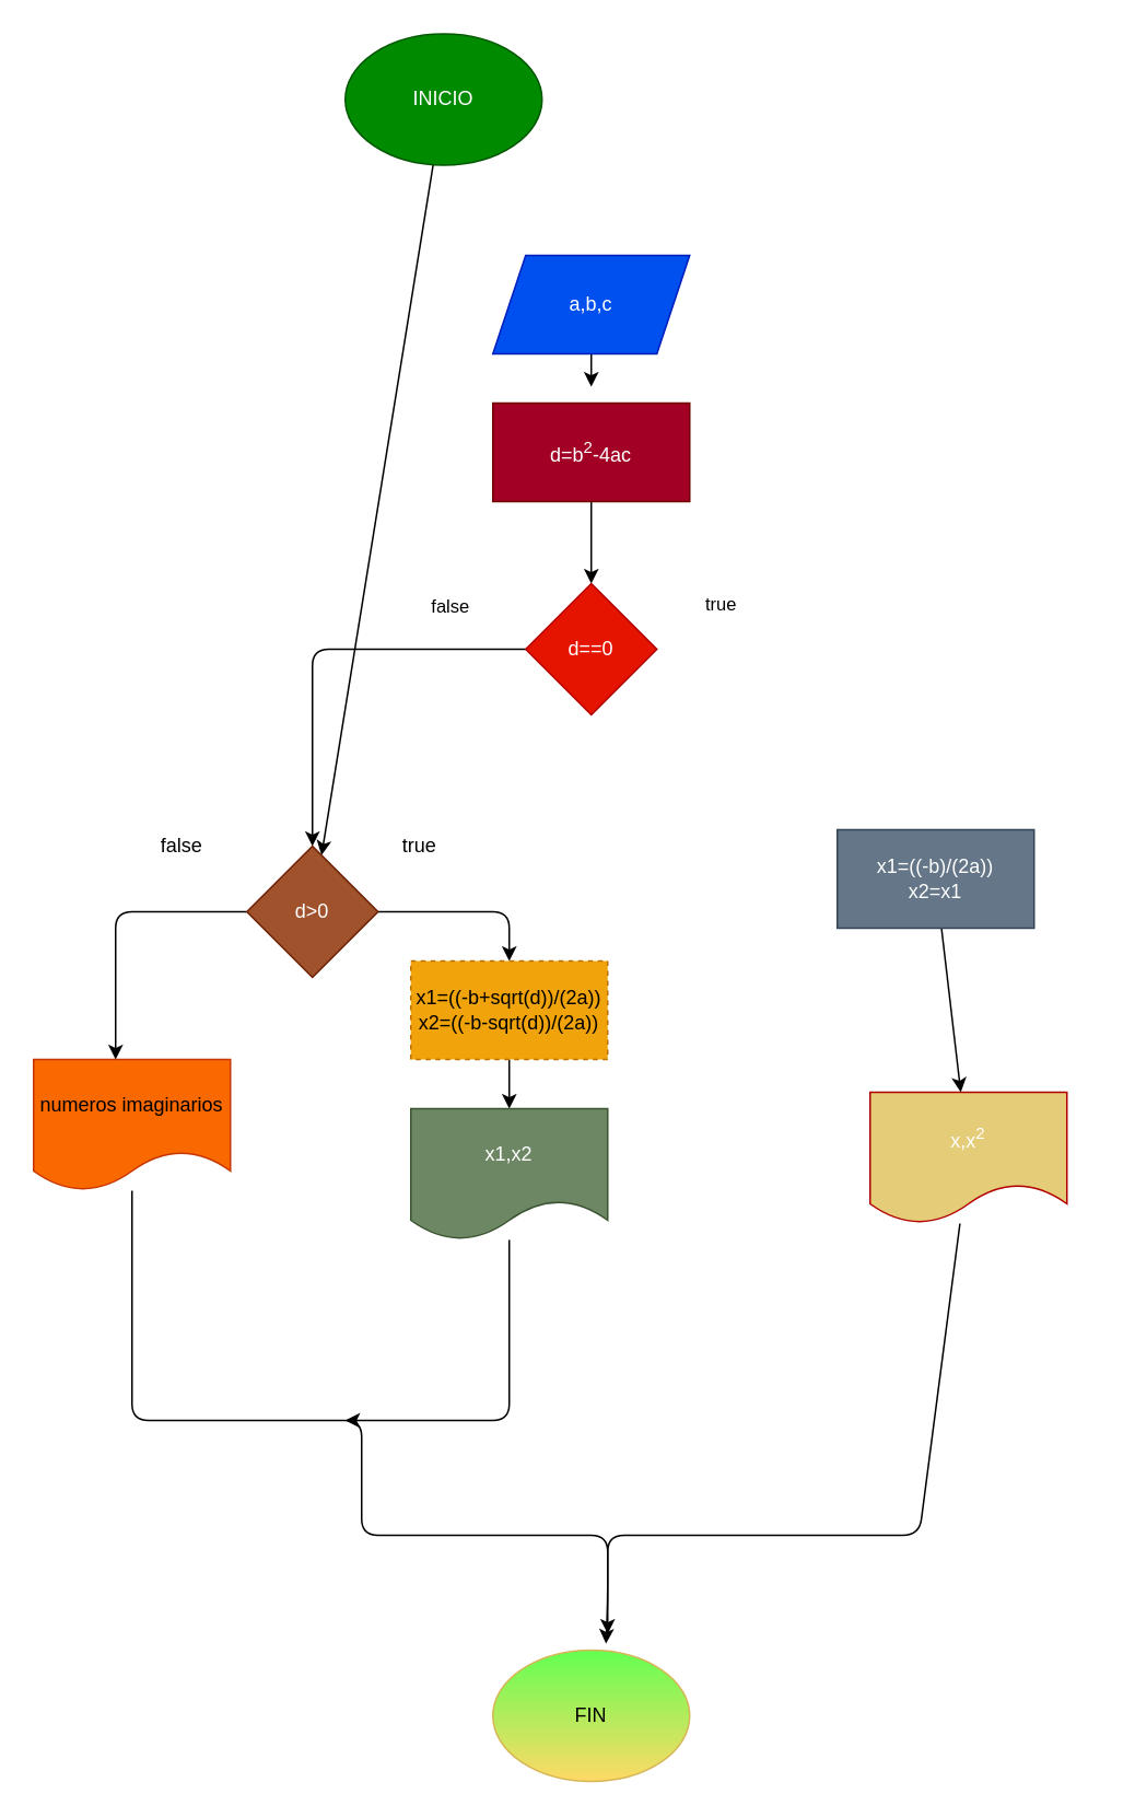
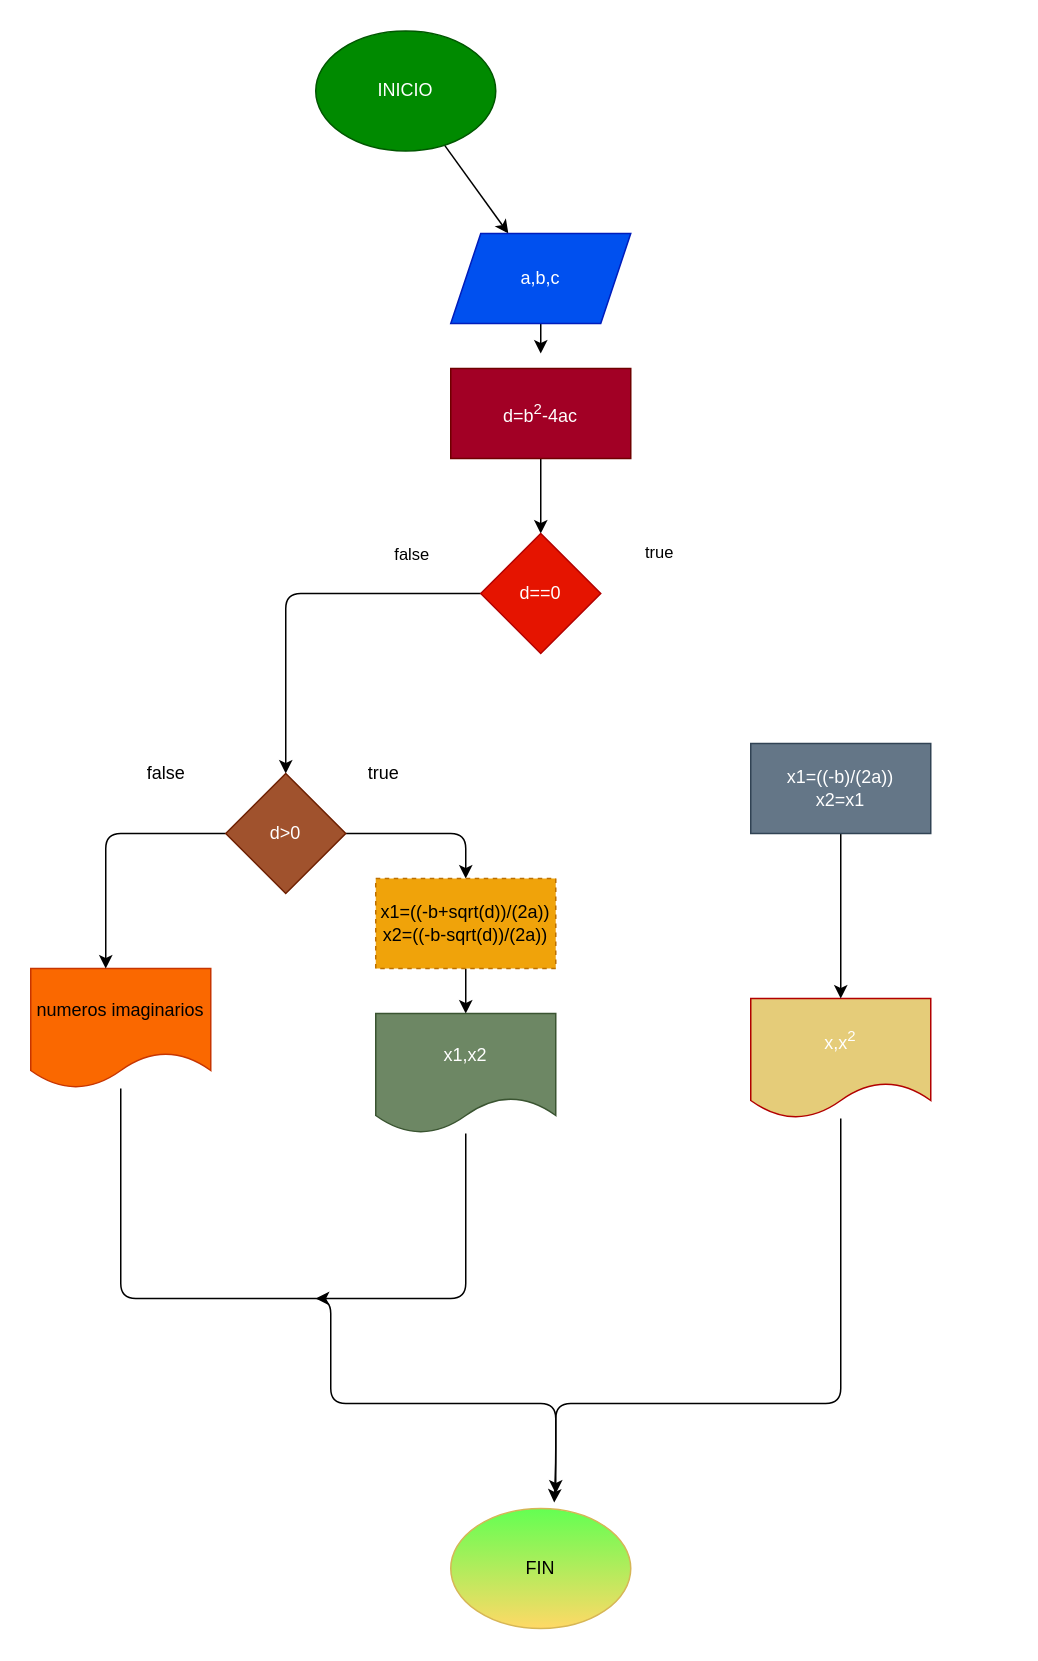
  <mxCell id="0" />
  <mxCell id="1" parent="0" />
- <mxCell id="2" value="" style="edgeStyle=none;html=1;" parent="1" source="3" target="14" edge="1"><mxGeometry relative="1" as="geometry" /></mxCell>
+ <mxCell id="2" value="" style="edgeStyle=none;html=1;" parent="1" source="3" target="5" edge="1"><mxGeometry relative="1" as="geometry" /></mxCell>
  <mxCell id="3" value="INICIO" style="ellipse;whiteSpace=wrap;html=1;fillColor=#008a00;fontColor=#ffffff;strokeColor=#005700;" parent="1" vertex="1"><mxGeometry x="210" y="20" width="120" height="80" as="geometry" /></mxCell>
  <mxCell id="4" value="" style="edgeStyle=none;html=1;" parent="1" source="5" edge="1"><mxGeometry relative="1" as="geometry"><mxPoint x="360" y="235" as="targetPoint" /></mxGeometry></mxCell>
  <mxCell id="5" value="a,b,c" style="shape=parallelogram;perimeter=parallelogramPerimeter;whiteSpace=wrap;html=1;fixedSize=1;fillColor=#0050ef;fontColor=#ffffff;strokeColor=#001DBC;" parent="1" vertex="1"><mxGeometry x="300" y="155" width="120" height="60" as="geometry" /></mxCell>
  <mxCell id="6" value="" style="edgeStyle=none;html=1;" parent="1" source="7" target="11" edge="1"><mxGeometry relative="1" as="geometry" /></mxCell>
  <mxCell id="7" value="d=b&lt;sup&gt;2&lt;/sup&gt;-4ac&lt;sup&gt;&lt;br&gt;&lt;/sup&gt;" style="whiteSpace=wrap;html=1;fillColor=#a20025;fontColor=#ffffff;strokeColor=#6F0000;" parent="1" vertex="1"><mxGeometry x="300" y="245" width="120" height="60" as="geometry" /></mxCell>
  <mxCell id="8" style="edgeStyle=none;html=1;entryX=0.575;entryY=-0.05;entryDx=0;entryDy=0;entryPerimeter=0;" parent="1" source="9" target="17" edge="1"><mxGeometry relative="1" as="geometry"><Array as="points"><mxPoint x="80" y="865" /><mxPoint x="220" y="865" /><mxPoint x="220" y="935" /><mxPoint x="370" y="935" /><mxPoint x="370" y="975" /></Array></mxGeometry></mxCell>
  <mxCell id="9" value="numeros imaginarios" style="shape=document;whiteSpace=wrap;html=1;boundedLbl=1;fillColor=#fa6800;fontColor=#000000;strokeColor=#C73500;" parent="1" vertex="1"><mxGeometry x="20" y="645" width="120" height="80" as="geometry" /></mxCell>
  <mxCell id="10" style="edgeStyle=none;html=1;" parent="1" source="11" target="14" edge="1"><mxGeometry relative="1" as="geometry"><mxPoint x="190" y="515" as="targetPoint" /><Array as="points"><mxPoint x="190" y="395" /></Array></mxGeometry></mxCell>
  <mxCell id="11" value="d==0" style="rhombus;whiteSpace=wrap;html=1;fillColor=#e51400;fontColor=#ffffff;strokeColor=#B20000;" parent="1" vertex="1"><mxGeometry x="320" y="355" width="80" height="80" as="geometry" /></mxCell>
  <mxCell id="12" value="" style="edgeStyle=none;html=1;" parent="1" source="14" edge="1"><mxGeometry relative="1" as="geometry"><mxPoint x="70" y="645" as="targetPoint" /><Array as="points"><mxPoint x="70" y="555" /></Array></mxGeometry></mxCell>
  <mxCell id="13" style="edgeStyle=none;html=1;entryX=0.5;entryY=0;entryDx=0;entryDy=0;" parent="1" source="14" target="16" edge="1"><mxGeometry relative="1" as="geometry"><mxPoint x="310" y="675" as="targetPoint" /><Array as="points"><mxPoint x="310" y="555" /></Array></mxGeometry></mxCell>
  <mxCell id="14" value="d&amp;gt;0" style="rhombus;whiteSpace=wrap;html=1;fillColor=#a0522d;strokeColor=#6D1F00;fontColor=#ffffff;" parent="1" vertex="1"><mxGeometry x="150" y="515" width="80" height="80" as="geometry" /></mxCell>
  <mxCell id="15" value="" style="edgeStyle=none;html=1;" parent="1" source="16" target="25" edge="1"><mxGeometry relative="1" as="geometry" /></mxCell>
  <mxCell id="16" value="x1=((-b+sqrt(d))/(2a))&lt;br&gt;x2=((-b-sqrt(d))/(2a))" style="whiteSpace=wrap;html=1;fillColor=#f0a30a;fontColor=#000000;strokeColor=#BD7000;dashed=1;" parent="1" vertex="1"><mxGeometry x="250" y="585" width="120" height="60" as="geometry" /></mxCell>
  <mxCell id="17" value="FIN" style="ellipse;whiteSpace=wrap;html=1;fillColor=#63FF52;gradientColor=#ffd966;strokeColor=#d6b656;" parent="1" vertex="1"><mxGeometry x="300" y="1005" width="120" height="80" as="geometry" /></mxCell>
  <mxCell id="18" value="false" style="edgeLabel;html=1;align=center;verticalAlign=middle;resizable=0;points=[];" parent="1" vertex="1" connectable="0"><mxGeometry x="279.995" y="365" as="geometry"><mxPoint x="-6" y="3" as="offset" /></mxGeometry></mxCell>
  <mxCell id="19" value="true" style="edgeLabel;html=1;align=center;verticalAlign=middle;resizable=0;points=[];" parent="1" vertex="1" connectable="0"><mxGeometry x="670" y="215" as="geometry"><mxPoint x="-232" y="152" as="offset" /></mxGeometry></mxCell>
  <mxCell id="20" style="edgeStyle=none;html=1;" parent="1" source="21" edge="1"><mxGeometry relative="1" as="geometry"><mxPoint x="370" y="995" as="targetPoint" /><Array as="points"><mxPoint x="560" y="935" /><mxPoint x="370" y="935" /></Array></mxGeometry></mxCell>
- <mxCell id="21" value="x,x&lt;sup&gt;2&lt;/sup&gt;" style="shape=document;whiteSpace=wrap;html=1;boundedLbl=1;fillColor=#E5CC79;fontColor=#ffffff;strokeColor=#B20000;" parent="1" vertex="1"><mxGeometry x="530" y="665" width="120" height="80" as="geometry" /></mxCell>
+ <mxCell id="21" value="x,x&lt;sup&gt;2&lt;/sup&gt;" style="shape=document;whiteSpace=wrap;html=1;boundedLbl=1;fillColor=#E5CC79;fontColor=#ffffff;strokeColor=#B20000;" parent="1" vertex="1"><mxGeometry x="500" y="665" width="120" height="80" as="geometry" /></mxCell>
  <mxCell id="22" value="" style="edgeStyle=none;html=1;" parent="1" source="23" target="21" edge="1"><mxGeometry relative="1" as="geometry" /></mxCell>
- <mxCell id="23" value="x1=((-b)/(2a))&lt;br&gt;x2=x1" style="whiteSpace=wrap;html=1;fillColor=#647687;fontColor=#ffffff;strokeColor=#314354;" parent="1" vertex="1"><mxGeometry x="510" y="505" width="120" height="60" as="geometry" /></mxCell>
+ <mxCell id="23" value="x1=((-b)/(2a))&lt;br&gt;x2=x1" style="whiteSpace=wrap;html=1;fillColor=#647687;fontColor=#ffffff;strokeColor=#314354;" parent="1" vertex="1"><mxGeometry x="500" y="495" width="120" height="60" as="geometry" /></mxCell>
  <mxCell id="24" style="edgeStyle=none;html=1;" parent="1" source="25" edge="1"><mxGeometry relative="1" as="geometry"><mxPoint x="210" y="865" as="targetPoint" /><Array as="points"><mxPoint x="310" y="865" /></Array></mxGeometry></mxCell>
  <mxCell id="25" value="x1,x2" style="shape=document;whiteSpace=wrap;html=1;boundedLbl=1;fillColor=#6d8764;fontColor=#ffffff;strokeColor=#3A5431;" parent="1" vertex="1"><mxGeometry x="250" y="675" width="120" height="80" as="geometry" /></mxCell>
  <mxCell id="26" value="false" style="text;html=1;align=center;verticalAlign=middle;resizable=0;points=[];autosize=1;strokeColor=none;fillColor=none;" parent="1" vertex="1"><mxGeometry x="85" y="500" width="50" height="30" as="geometry" /></mxCell>
  <mxCell id="27" value="true" style="text;html=1;align=center;verticalAlign=middle;resizable=0;points=[];autosize=1;strokeColor=none;fillColor=none;" parent="1" vertex="1"><mxGeometry x="235" y="500" width="40" height="30" as="geometry" /></mxCell>
